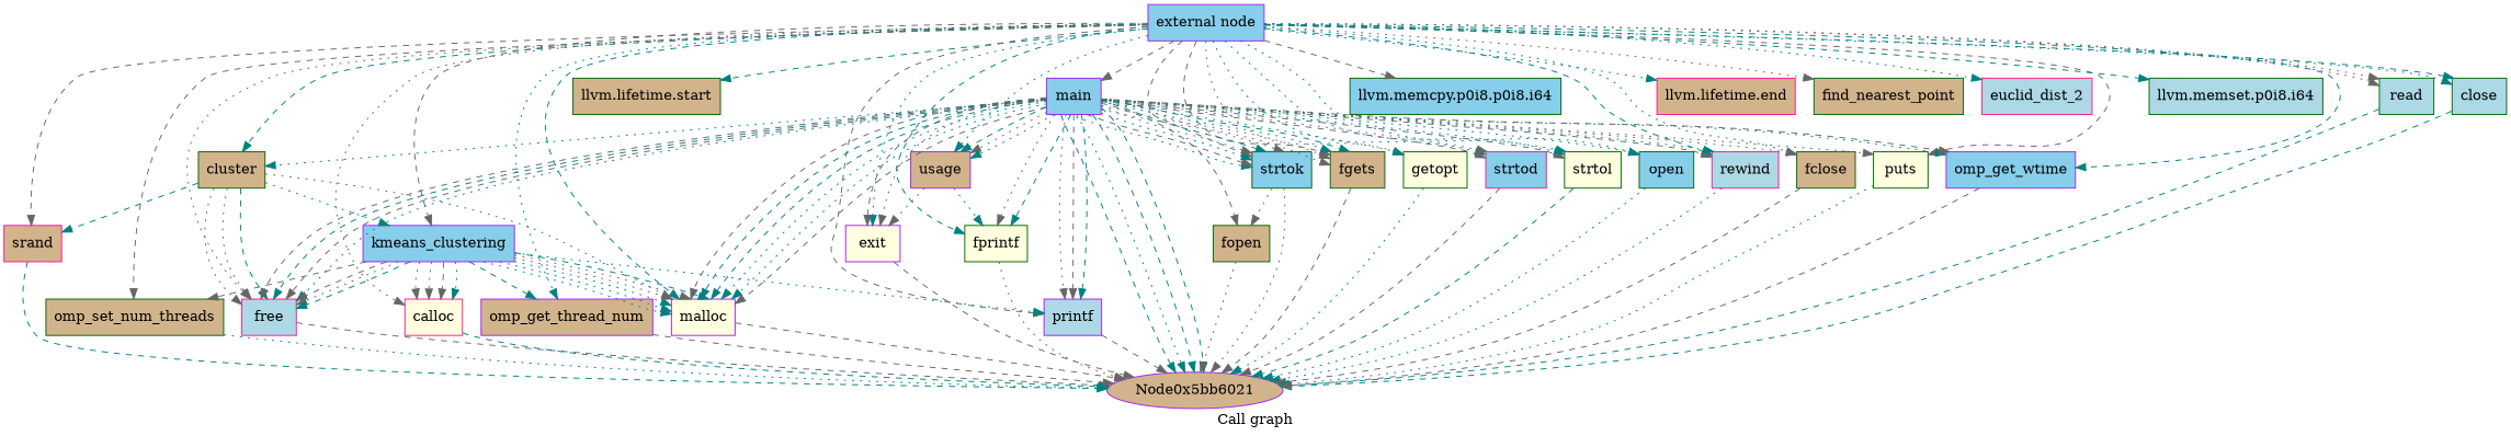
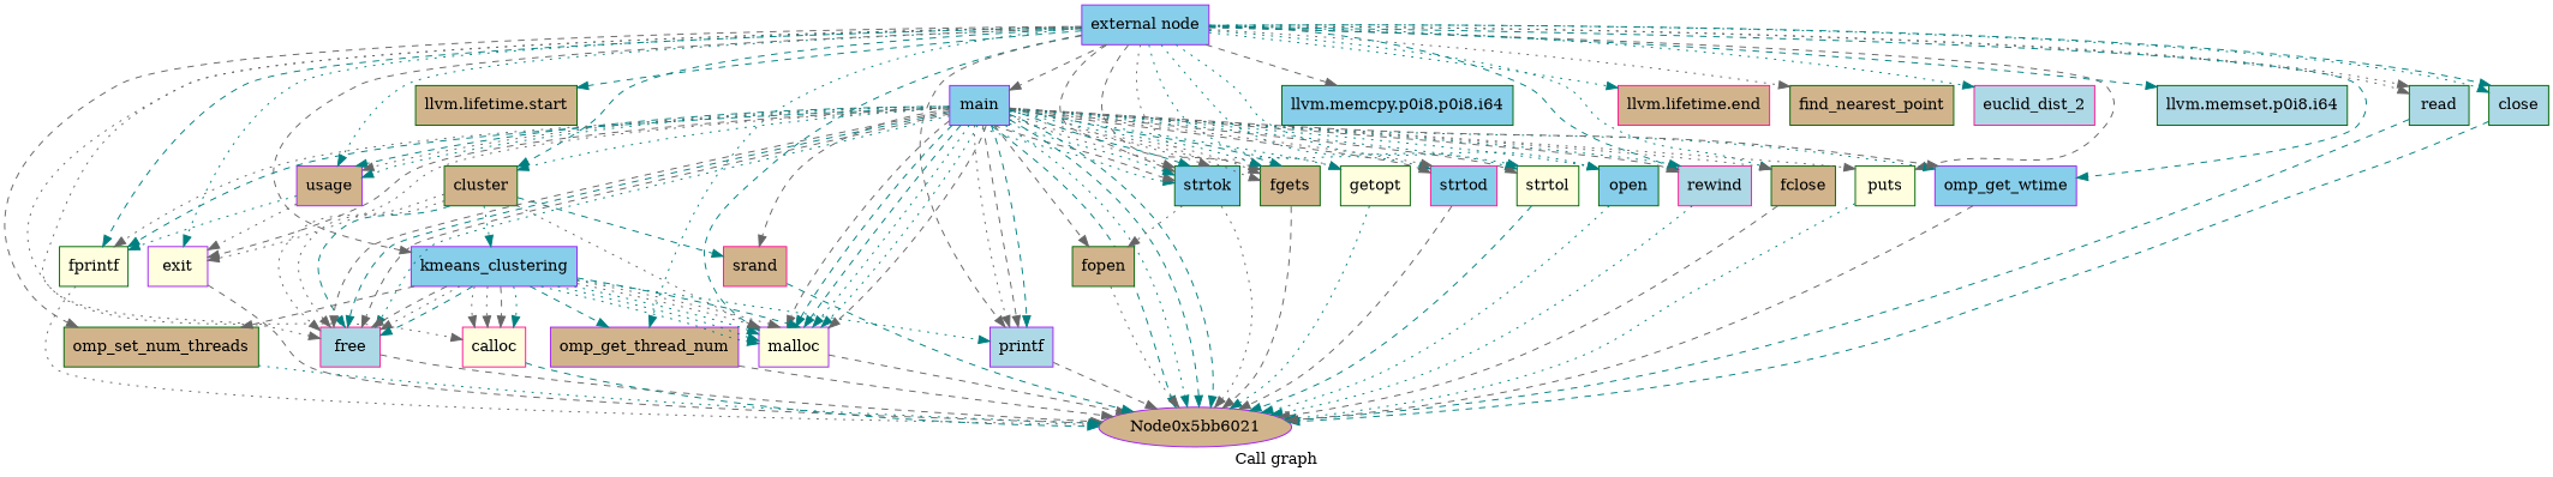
  digraph {
    label="Call graph"
    node [color=darkgreen fillcolor=tan shape=record style=filled]
    edge [color=teal style=dotted]
    n1 [color=purple fillcolor=skyblue label="{external node}"]
    n2 [label="{cluster}"]
    n3 [color=purple fillcolor=lightyellow label="{malloc}"]
    n4 [color=deeppink label="{srand}"]
    n5 [color=deeppink fillcolor=lightblue label="{free}"]
    n6 [color=purple label="{usage}"]
    n7 [fillcolor=lightyellow label="{fprintf}"]
    n8 [color=purple fillcolor=lightyellow label="{exit}"]
    n9 [color=purple fillcolor=skyblue label="{main}"]
    n10 [label="{llvm.lifetime.start}"]
    n11 [fillcolor=lightyellow label="{getopt}"]
    n12 [color=deeppink fillcolor=skyblue label="{strtod}"]
    n13 [fillcolor=lightyellow label="{strtol}"]
    n14 [fillcolor=skyblue label="{open}"]
    n15 [fillcolor=lightblue label="{read}"]
    n16 [fillcolor=lightblue label="{close}"]
    n17 [label="{fgets}"]
    n18 [fillcolor=skyblue label="{strtok}"]
    n19 [color=deeppink fillcolor=lightblue label="{rewind}"]
    n20 [label="{fclose}"]
    n21 [fillcolor=lightyellow label="{puts}"]
    n22 [fillcolor=skyblue label="{llvm.memcpy.p0i8.p0i8.i64}"]
    n23 [color=purple fillcolor=skyblue label="{omp_get_wtime}"]
    n24 [color=purple fillcolor=lightblue label="{printf}"]
    n25 [color=deeppink label="{llvm.lifetime.end}"]
    n26 [label="{find_nearest_point}"]
    n27 [color=deeppink fillcolor=lightblue label="{euclid_dist_2}"]
    n28 [color=purple fillcolor=skyblue label="{kmeans_clustering}"]
    n29 [fillcolor=lightblue label="{llvm.memset.p0i8.i64}"]
    n30 [color=deeppink fillcolor=lightyellow label="{calloc}"]
    n31 [label="{omp_set_num_threads}"]
    n32 [color=purple label="{omp_get_thread_num}"]
    n33 [color=purple label=Node0x5bb6021 shape=""]
    n34 [label="{fopen}"]
    n1 -> n2 [style=dashed]
    n1 -> n3 [style=dashed]
-   n1 -> n4 [color=gray40 style=dashed]
+   n9 -> n4 [color=gray40 style=dashed]
    n1 -> n5 [color=gray40]
    n1 -> n6
    n1 -> n7 [style=dashed]
    n1 -> n8
    n1 -> n9 [color=gray40 style=dashed]
    n1 -> n10 [style=dashed]
    n1 -> n11 [color=gray40]
    n1 -> n12
    n1 -> n13
    n1 -> n14
    n1 -> n15 [color=gray40]
    n1 -> n15 [color=gray40]
    n1 -> n16
    n1 -> n16 [style=dashed]
    n1 -> n17 [color=gray40 style=dashed]
    n1 -> n18 [color=gray40 style=dashed]
    n1 -> n19 [style=dashed]
    n1 -> n20
    n1 -> n21 [color=gray40 style=dashed]
    n1 -> n22 [color=gray40 style=dashed]
    n1 -> n23 [style=dashed]
    n1 -> n24 [color=gray40 style=dashed]
    n1 -> n25
    n1 -> n26 [color=gray40]
    n1 -> n27
    n1 -> n28 [color=gray40 style=dashed]
    n1 -> n29 [style=dashed]
    n1 -> n30 [color=gray40]
    n1 -> n31 [color=gray40 style=dashed]
    n1 -> n32
    n2 -> n3 [color=gray40]
    n2 -> n4 [style=dashed]
    n2 -> n5 [color=gray40]
    n2 -> n5 [color=gray40]
    n2 -> n5 [style=dashed]
    n2 -> n28
    n3 -> n33 [color=gray40 style=dashed]
    n4 -> n33 [style=dashed]
    n5 -> n33 [color=gray40 style=dashed]
    n6 -> n7
    n6 -> n8 [color=gray40]
    n7 -> n33 [color=gray40]
    n8 -> n33 [color=gray40 style=dashed]
    n9 -> n2
    n9 -> n3 [color=gray40 style=dashed]
    n9 -> n3 [style=dashed]
    n9 -> n3 [style=dashed]
    n9 -> n3
    n9 -> n3
    n9 -> n3 [color=gray40 style=dashed]
    n9 -> n5 [color=gray40 style=dashed]
    n9 -> n5 [style=dashed]
    n9 -> n5 [color=gray40 style=dashed]
    n9 -> n5
    n9 -> n6 [style=dashed]
    n9 -> n6 [color=gray40]
    n9 -> n6
    n9 -> n7 [color=gray40]
    n9 -> n7 [style=dashed]
    n9 -> n8 [color=gray40 style=dashed]
    n9 -> n8 [color=gray40]
    n9 -> n11
    n9 -> n12 [color=gray40 style=dashed]
    n9 -> n12 [color=gray40]
    n9 -> n13 [color=gray40 style=dashed]
    n9 -> n13
    n9 -> n14
    n9 -> n17 [color=gray40]
    n9 -> n17 [color=gray40]
    n9 -> n17
    n9 -> n17 [style=dashed]
    n9 -> n18
    n9 -> n18 [color=gray40 style=dashed]
    n9 -> n18
    n9 -> n18 [color=gray40]
    n9 -> n18 [style=dashed]
    n9 -> n18 [color=gray40]
    n9 -> n19 [color=gray40 style=dashed]
    n9 -> n19
    n9 -> n20 [color=gray40]
    n9 -> n21 [color=gray40]
    n9 -> n23
    n9 -> n23 [color=gray40 style=dashed]
    n9 -> n24 [color=gray40]
    n9 -> n24 [color=gray40 style=dashed]
    n9 -> n24 [style=dashed]
    n9 -> n33 [style=dashed]
    n9 -> n33
    n9 -> n33 [style=dashed]
    n9 -> n33 [style=dashed]
    n9 -> n34 [color=gray40 style=dashed]
    n11 -> n33
    n12 -> n33 [color=gray40 style=dashed]
    n13 -> n33 [style=dashed]
    n14 -> n33
    n15 -> n33 [style=dashed]
    n16 -> n33 [style=dashed]
    n17 -> n33 [color=gray40 style=dashed]
    n18 -> n33 [color=gray40]
    n18 -> n34 [color=gray40]
    n19 -> n33
    n20 -> n33 [color=gray40 style=dashed]
    n21 -> n33
    n23 -> n33 [color=gray40 style=dashed]
    n24 -> n33 [color=gray40 style=dashed]
    n28 -> n3
    n28 -> n3
    n28 -> n3
    n28 -> n3 [color=gray40]
    n28 -> n3 [color=gray40]
    n28 -> n3 [style=dashed]
    n28 -> n5 [color=gray40 style=dashed]
    n28 -> n5 [color=gray40]
    n28 -> n5 [style=dashed]
    n28 -> n24
    n28 -> n30 [color=gray40]
    n28 -> n30 [color=gray40]
    n28 -> n30 [color=gray40 style=dashed]
    n28 -> n30
    n28 -> n31 [color=gray40 style=dashed]
    n28 -> n32 [style=dashed]
    n30 -> n33 [style=dashed]
    n31 -> n33
    n32 -> n33 [color=gray40 style=dashed]
    n34 -> n33 [color=gray40]
  }
